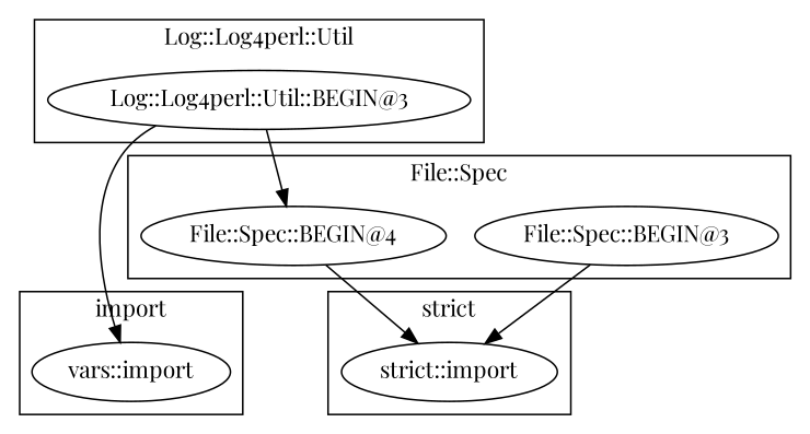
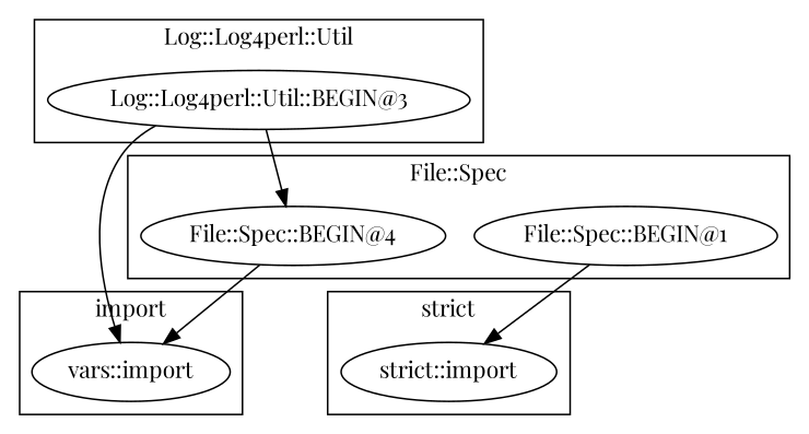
  digraph {
    fontname="Playfair Display"
    node [fontname="Playfair Display"]
    edge [fontname="Playfair Display"]
    "File::Spec::BEGIN@4"
-   "File::Spec::BEGIN@3"
+   "File::Spec::BEGIN@3" [label="File::Spec::BEGIN@1"]
    "vars::import"
    "Log::Log4perl::Util::BEGIN@3"
    "strict::import"
    subgraph cluster_1 {
      label="File::Spec"
      "File::Spec::BEGIN@4"
      "File::Spec::BEGIN@3"
    }
    subgraph cluster_2 {
      label=import
      "vars::import"
    }
    subgraph cluster_3 {
      label="Log::Log4perl::Util"
      "Log::Log4perl::Util::BEGIN@3"
    }
    subgraph cluster_4 {
      label="strict"
      "strict::import"
    }
-   "File::Spec::BEGIN@4" -> "strict::import"
+   "File::Spec::BEGIN@4" -> "vars::import"
    "File::Spec::BEGIN@3" -> "strict::import"
    "Log::Log4perl::Util::BEGIN@3" -> "File::Spec::BEGIN@4"
    "Log::Log4perl::Util::BEGIN@3" -> "vars::import"
  }
